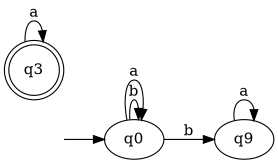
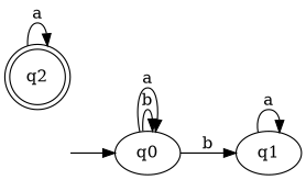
  digraph {
    rankdir=LR
    edge [arrowhead=normal]
    q0
-   q1 [label=q9]
-   q2 [shape=doublecircle label=q3]
+   q1
+   q2 [shape=doublecircle]
    "" [shape=none]
    q0 -> q0 [label=b]
    q0 -> q0 [label=a]
    q0 -> q1 [label=b]
    q1 -> q1 [label=a]
    q2 -> q2 [label=a]
    "" -> q0
  }
